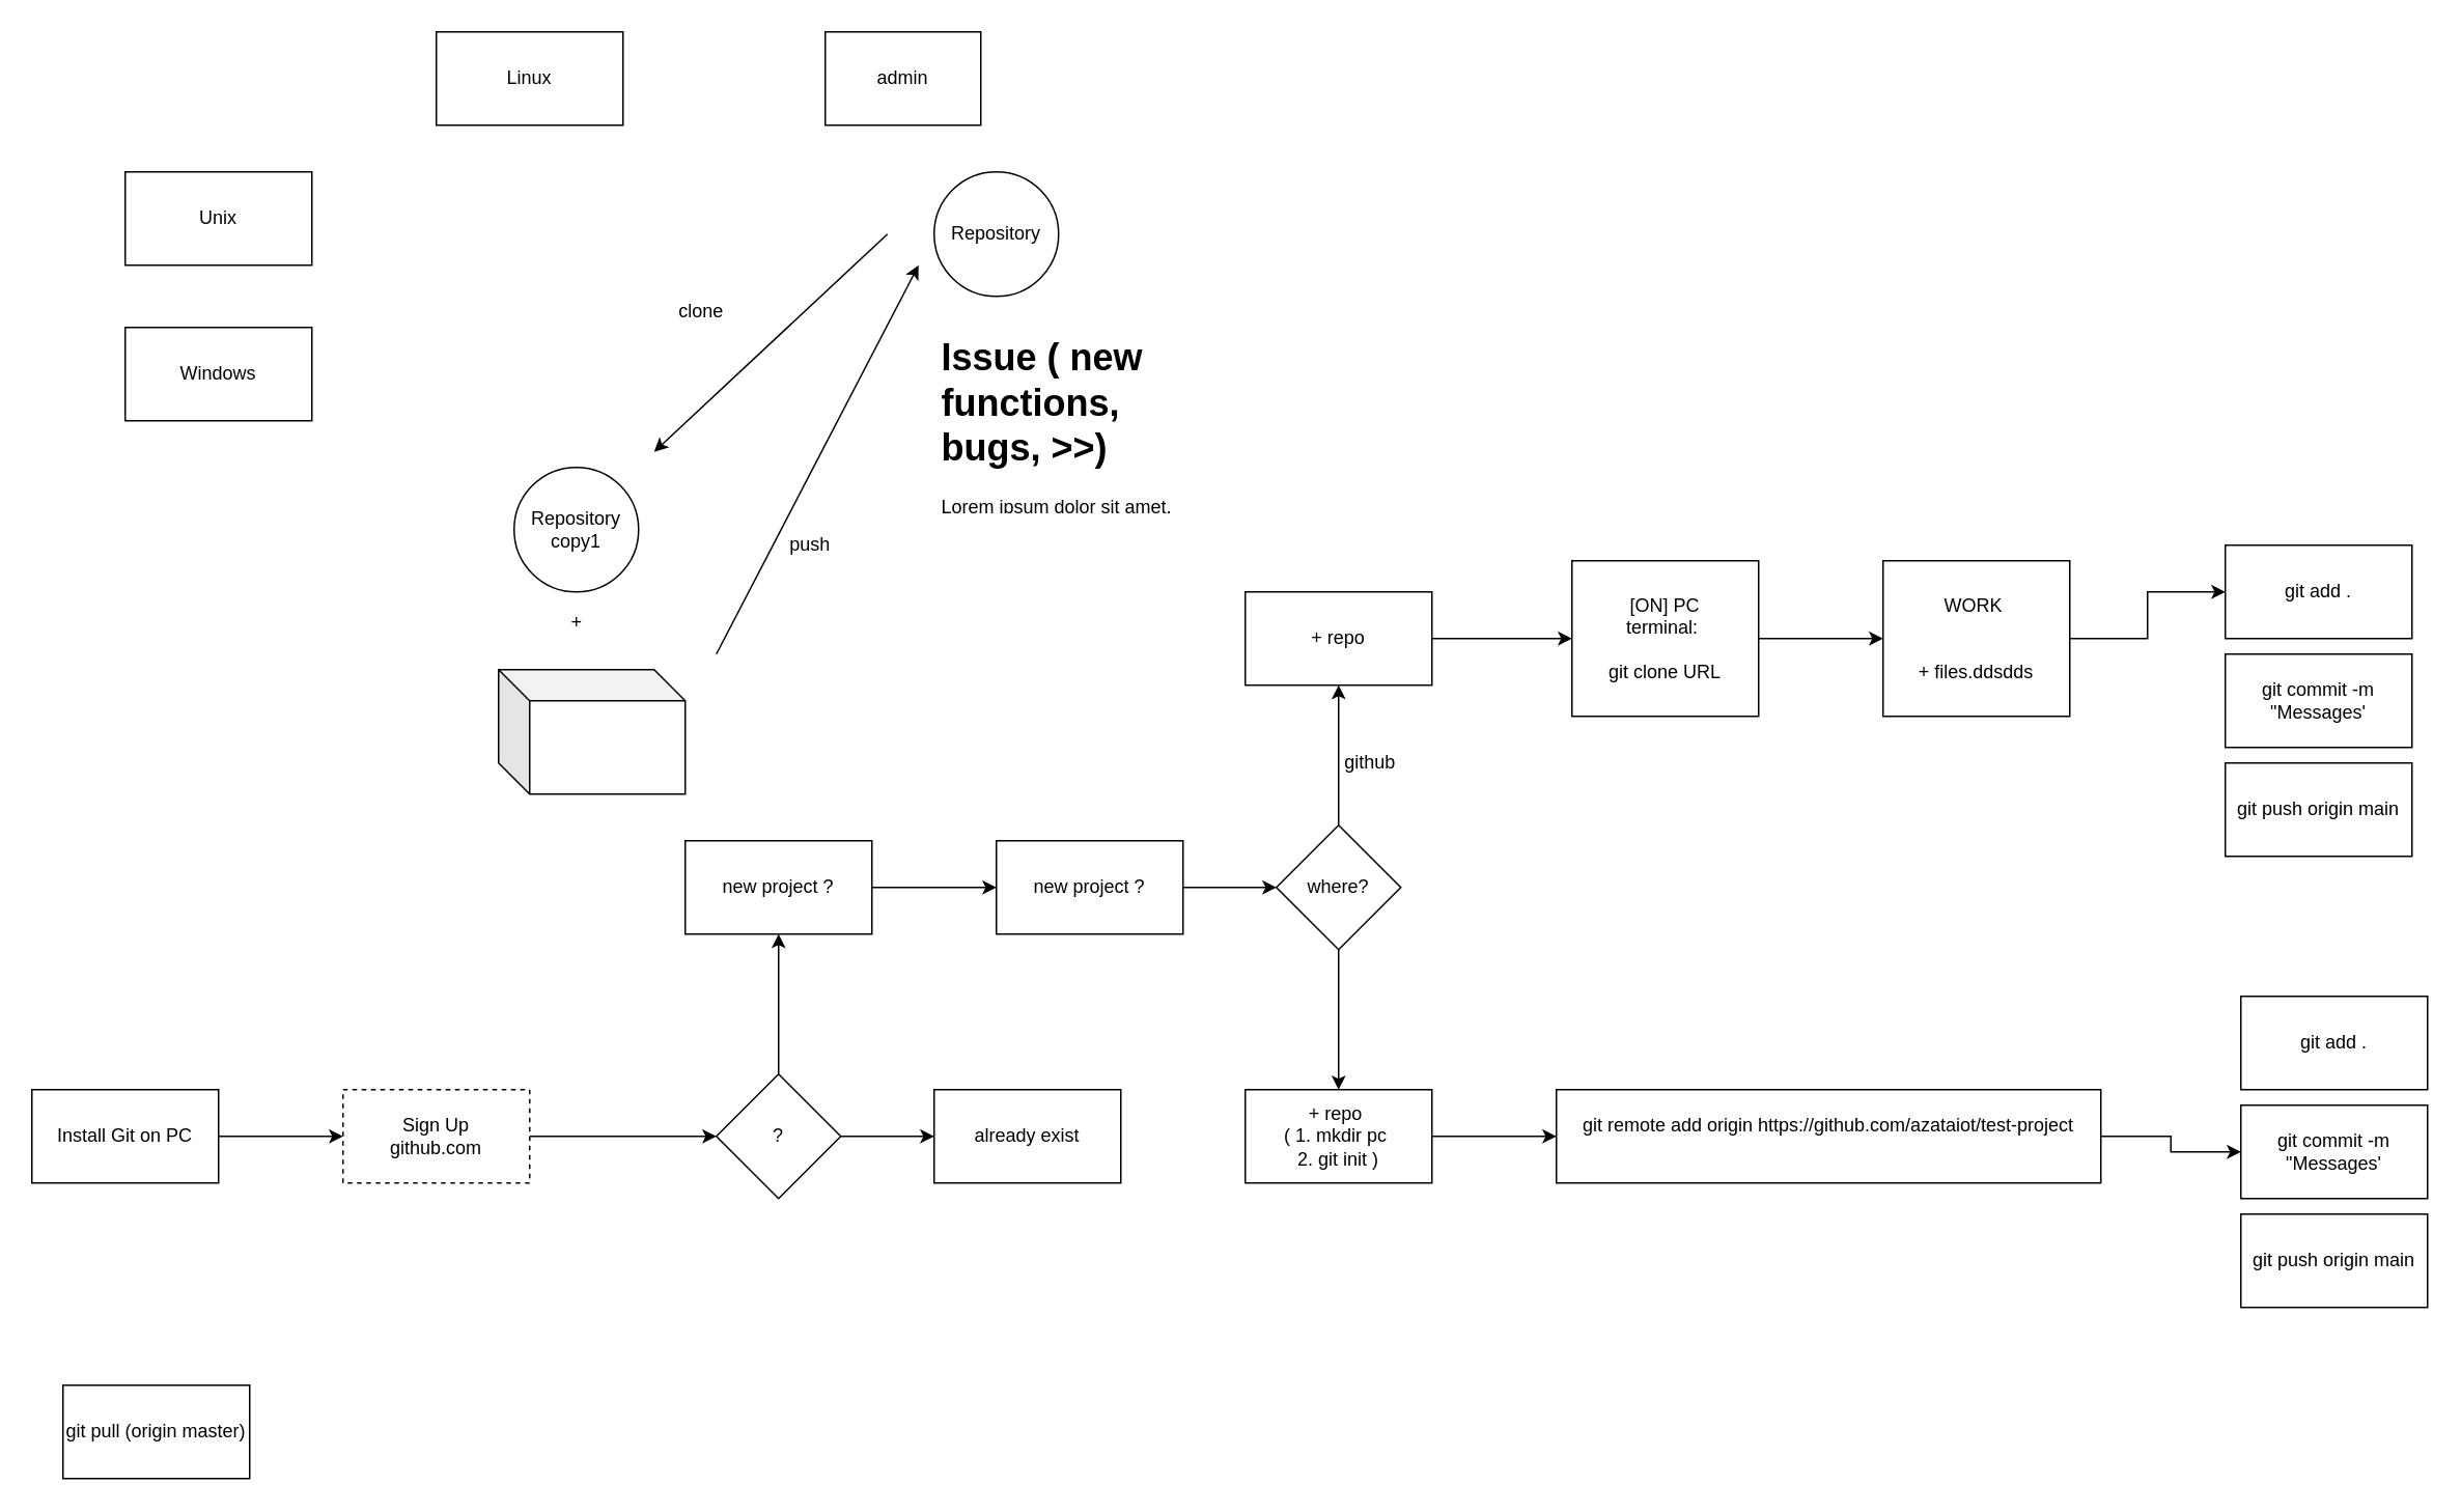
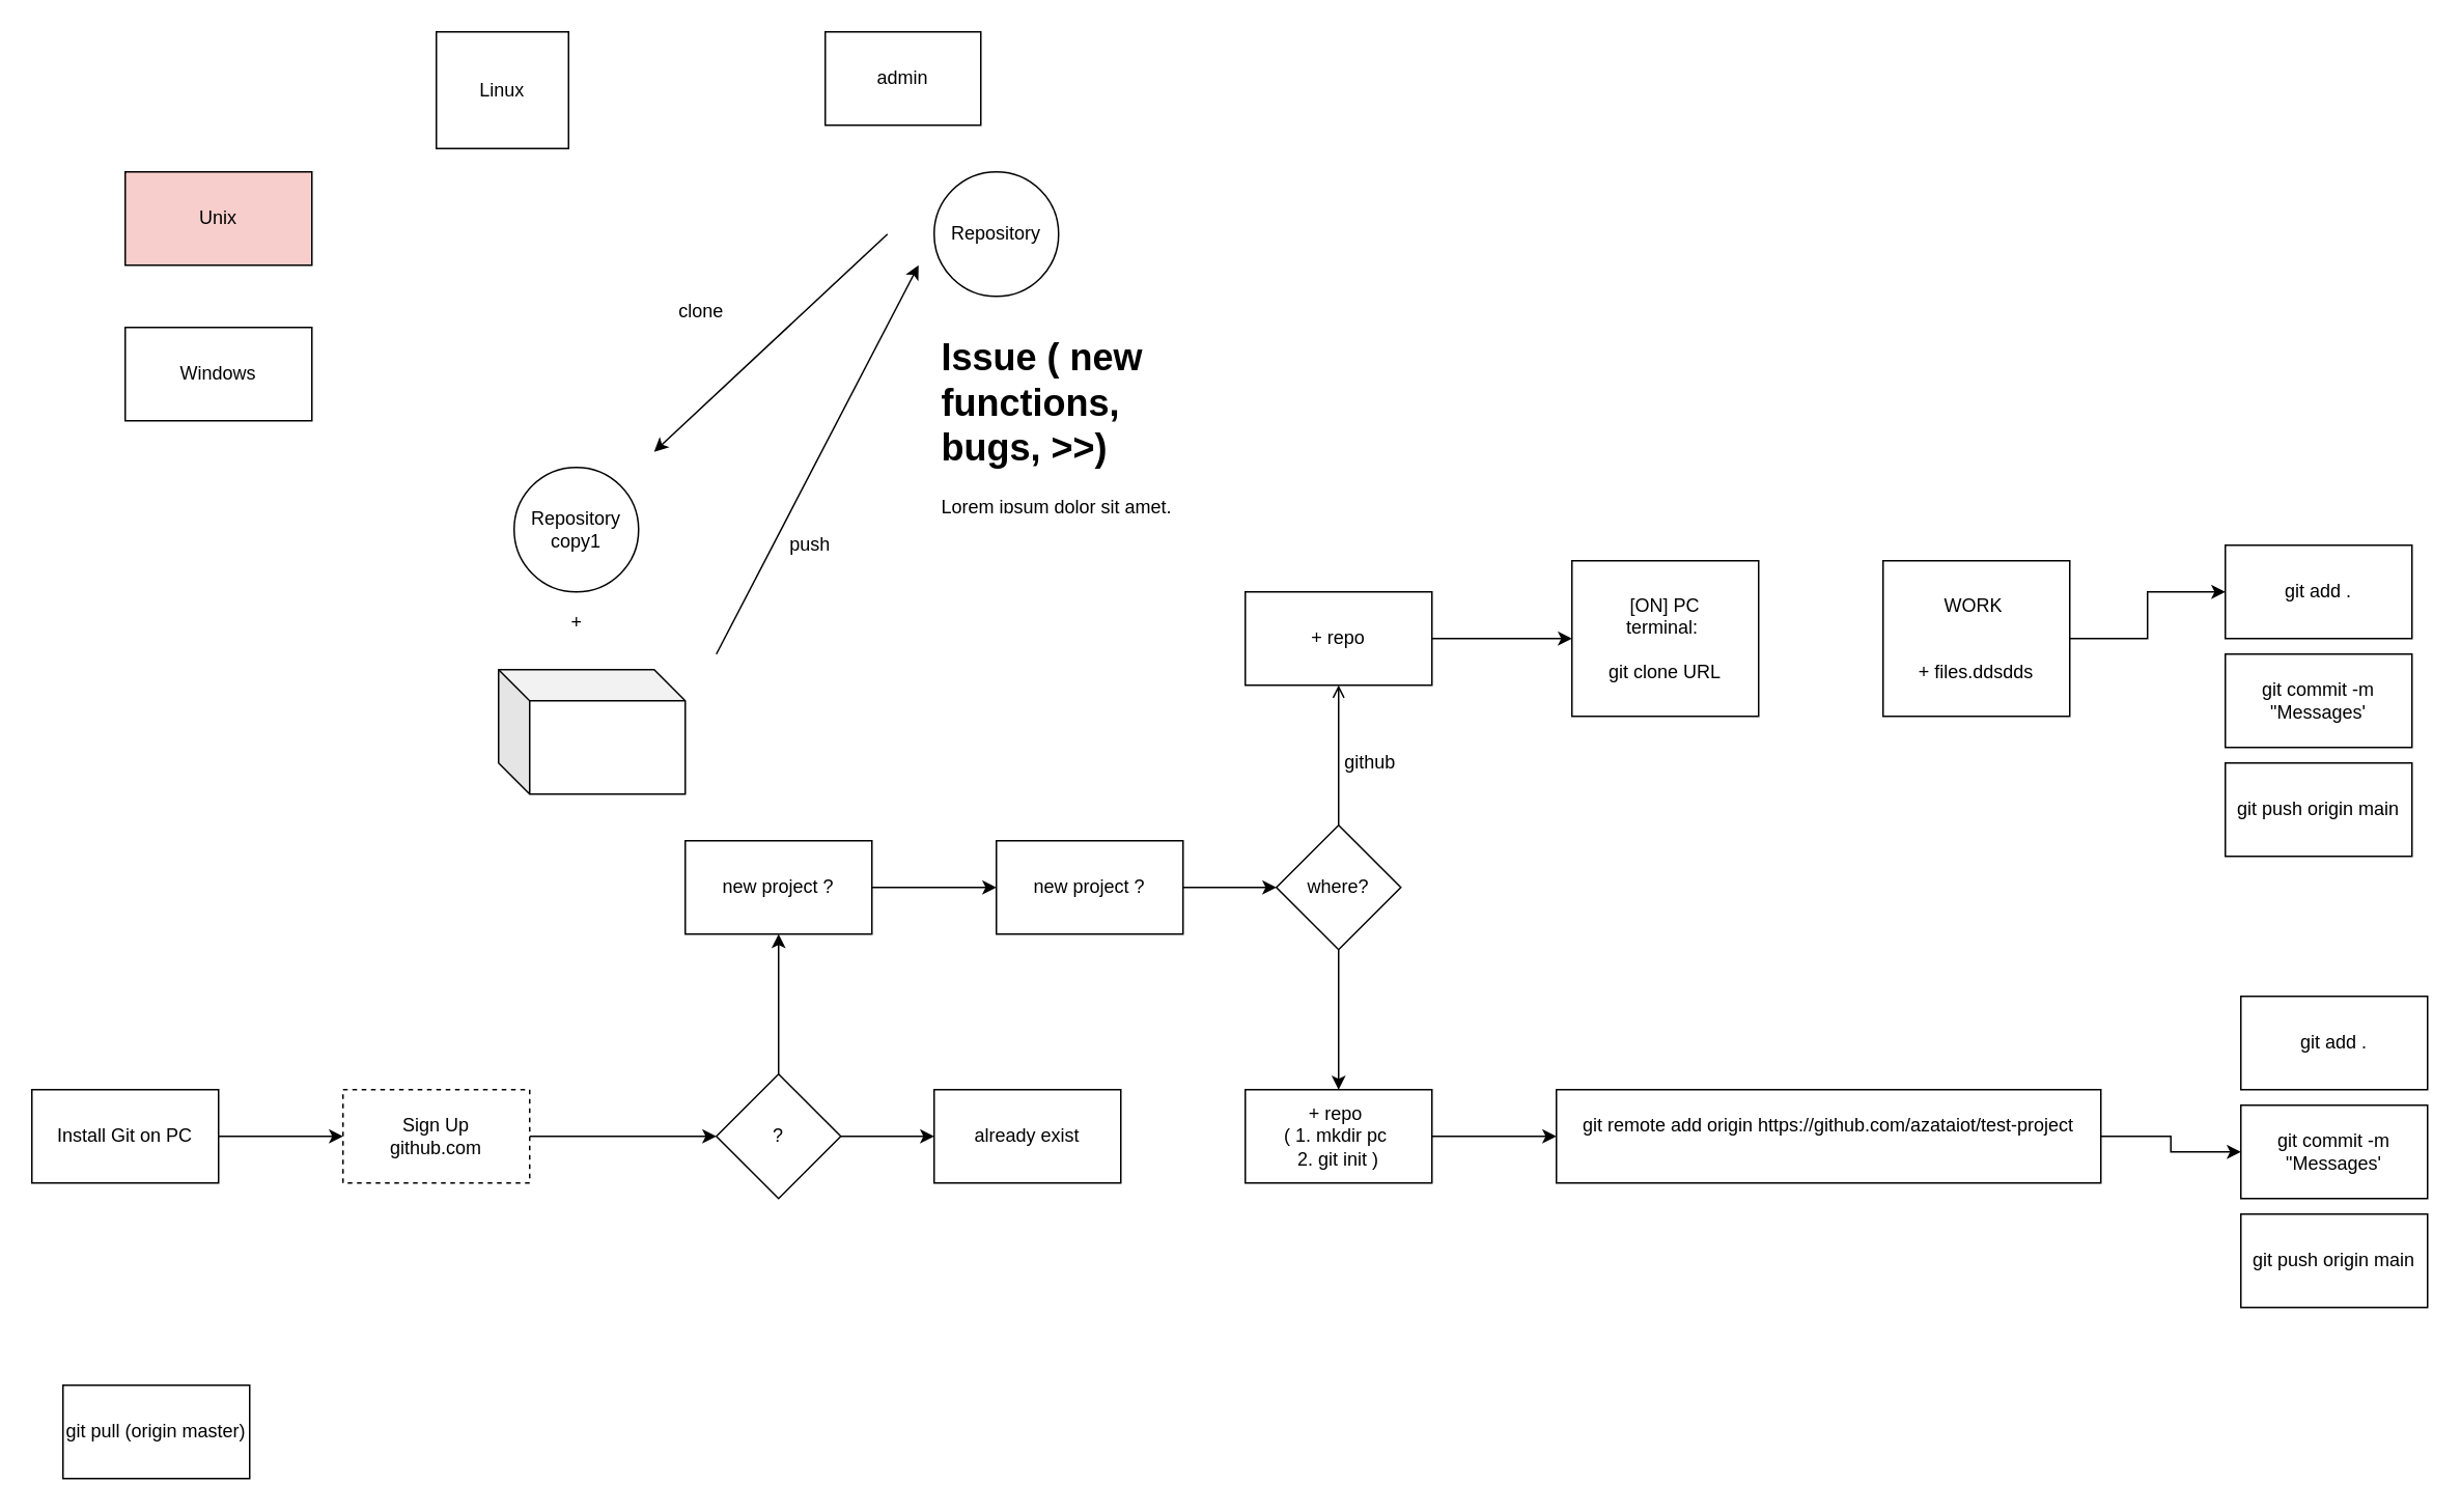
  <mxCell id="0" />
  <mxCell id="1" parent="0" />
- <mxCell id="2" value="Unix" style="rounded=0;whiteSpace=wrap;html=1;" vertex="1" parent="1"><mxGeometry x="80" y="110" width="120" height="60" as="geometry" /></mxCell>
+ <mxCell id="2" value="Unix" style="rounded=0;whiteSpace=wrap;html=1;fillColor=#f8cecc;" vertex="1" parent="1"><mxGeometry x="80" y="110" width="120" height="60" as="geometry" /></mxCell>
  <mxCell id="3" value="Windows" style="rounded=0;whiteSpace=wrap;html=1;" vertex="1" parent="1"><mxGeometry x="80" y="210" width="120" height="60" as="geometry" /></mxCell>
- <mxCell id="4" value="Linux" style="rounded=0;whiteSpace=wrap;html=1;" vertex="1" parent="1"><mxGeometry x="280" y="20" width="120" height="60" as="geometry" /></mxCell>
+ <mxCell id="4" value="Linux" style="rounded=0;whiteSpace=wrap;html=1;" vertex="1" parent="1"><mxGeometry x="280" y="20" width="85" height="75" as="geometry" /></mxCell>
  <mxCell id="5" value="Repository" style="ellipse;whiteSpace=wrap;html=1;aspect=fixed;" vertex="1" parent="1"><mxGeometry x="600" y="110" width="80" height="80" as="geometry" /></mxCell>
  <mxCell id="6" value="admin" style="rounded=0;whiteSpace=wrap;html=1;" vertex="1" parent="1"><mxGeometry x="530" y="20" width="100" height="60" as="geometry" /></mxCell>
  <mxCell id="7" value="&lt;h1&gt;Issue ( new functions, bugs, &amp;gt;&amp;gt;)&lt;/h1&gt;&lt;p&gt;Lorem ipsum dolor sit amet, consectetur adipisicing elit, sed do eiusmod tempor incididunt ut labore et dolore magna aliqua.&lt;/p&gt;" style="text;html=1;strokeColor=none;fillColor=none;spacing=5;spacingTop=-20;whiteSpace=wrap;overflow=hidden;rounded=0;" vertex="1" parent="1"><mxGeometry x="600" y="210" width="190" height="120" as="geometry" /></mxCell>
  <mxCell id="8" value="" style="endArrow=classic;html=1;" edge="1" parent="1"><mxGeometry width="50" height="50" relative="1" as="geometry"><mxPoint x="570" y="150" as="sourcePoint" /><mxPoint x="420" y="290" as="targetPoint" /></mxGeometry></mxCell>
  <mxCell id="9" value="clone" style="text;html=1;align=center;verticalAlign=middle;resizable=0;points=[];autosize=1;strokeColor=none;" vertex="1" parent="1"><mxGeometry x="430" y="190" width="40" height="20" as="geometry" /></mxCell>
  <mxCell id="10" value="" style="group" vertex="1" connectable="0" parent="1"><mxGeometry x="320" y="300" width="120" height="210" as="geometry" /></mxCell>
  <mxCell id="11" value="Repository copy1" style="ellipse;whiteSpace=wrap;html=1;aspect=fixed;" vertex="1" parent="10"><mxGeometry x="10" width="80" height="80" as="geometry" /></mxCell>
  <mxCell id="12" value="" style="shape=cube;whiteSpace=wrap;html=1;boundedLbl=1;backgroundOutline=1;darkOpacity=0.05;darkOpacity2=0.1;" vertex="1" parent="10"><mxGeometry y="130" width="120" height="80" as="geometry" /></mxCell>
  <mxCell id="13" value="+" style="text;html=1;align=center;verticalAlign=middle;resizable=0;points=[];autosize=1;strokeColor=none;" vertex="1" parent="10"><mxGeometry x="40" y="90" width="20" height="20" as="geometry" /></mxCell>
  <mxCell id="14" value="" style="endArrow=classic;html=1;" edge="1" parent="1"><mxGeometry width="50" height="50" relative="1" as="geometry"><mxPoint x="460" y="420" as="sourcePoint" /><mxPoint x="590" y="170" as="targetPoint" /></mxGeometry></mxCell>
  <mxCell id="15" value="push" style="text;html=1;align=center;verticalAlign=middle;resizable=0;points=[];autosize=1;strokeColor=none;" vertex="1" parent="1"><mxGeometry x="500" y="340" width="40" height="20" as="geometry" /></mxCell>
  <mxCell id="16" value="" style="edgeStyle=orthogonalEdgeStyle;rounded=0;orthogonalLoop=1;jettySize=auto;html=1;" edge="1" parent="1" source="17" target="19"><mxGeometry relative="1" as="geometry" /></mxCell>
  <mxCell id="17" value="Install Git on PC" style="rounded=0;whiteSpace=wrap;html=1;" vertex="1" parent="1"><mxGeometry x="20" y="700" width="120" height="60" as="geometry" /></mxCell>
  <mxCell id="18" value="" style="edgeStyle=orthogonalEdgeStyle;rounded=0;orthogonalLoop=1;jettySize=auto;html=1;" edge="1" parent="1" source="19"><mxGeometry relative="1" as="geometry"><mxPoint x="460" y="730" as="targetPoint" /></mxGeometry></mxCell>
  <mxCell id="19" value="Sign Up&lt;br&gt;github.com" style="rounded=0;whiteSpace=wrap;html=1;dashed=1;" vertex="1" parent="1"><mxGeometry x="220" y="700" width="120" height="60" as="geometry" /></mxCell>
  <mxCell id="20" value="" style="edgeStyle=orthogonalEdgeStyle;rounded=0;orthogonalLoop=1;jettySize=auto;html=1;" edge="1" parent="1" source="22" target="24"><mxGeometry relative="1" as="geometry" /></mxCell>
  <mxCell id="21" value="" style="edgeStyle=orthogonalEdgeStyle;rounded=0;orthogonalLoop=1;jettySize=auto;html=1;" edge="1" parent="1" source="22" target="25"><mxGeometry relative="1" as="geometry" /></mxCell>
  <mxCell id="22" value="?" style="rhombus;whiteSpace=wrap;html=1;" vertex="1" parent="1"><mxGeometry x="460" y="690" width="80" height="80" as="geometry" /></mxCell>
  <mxCell id="23" value="" style="edgeStyle=orthogonalEdgeStyle;rounded=0;orthogonalLoop=1;jettySize=auto;html=1;" edge="1" parent="1" source="24" target="27"><mxGeometry relative="1" as="geometry" /></mxCell>
  <mxCell id="24" value="new project ?" style="whiteSpace=wrap;html=1;" vertex="1" parent="1"><mxGeometry x="440" y="540" width="120" height="60" as="geometry" /></mxCell>
  <mxCell id="25" value="already exist" style="whiteSpace=wrap;html=1;" vertex="1" parent="1"><mxGeometry x="600" y="700" width="120" height="60" as="geometry" /></mxCell>
  <mxCell id="26" value="" style="edgeStyle=orthogonalEdgeStyle;rounded=0;orthogonalLoop=1;jettySize=auto;html=1;" edge="1" parent="1" source="27" target="30"><mxGeometry relative="1" as="geometry" /></mxCell>
  <mxCell id="27" value="new project ?" style="whiteSpace=wrap;html=1;" vertex="1" parent="1"><mxGeometry x="640" y="540" width="120" height="60" as="geometry" /></mxCell>
- <mxCell id="28" value="" style="edgeStyle=orthogonalEdgeStyle;rounded=0;orthogonalLoop=1;jettySize=auto;html=1;" edge="1" parent="1" source="30" target="32"><mxGeometry relative="1" as="geometry" /></mxCell>
+ <mxCell id="28" value="" style="edgeStyle=orthogonalEdgeStyle;rounded=0;orthogonalLoop=1;jettySize=auto;html=1;endArrow=open;" edge="1" parent="1" source="30" target="32"><mxGeometry relative="1" as="geometry" /></mxCell>
  <mxCell id="29" value="" style="edgeStyle=orthogonalEdgeStyle;rounded=0;orthogonalLoop=1;jettySize=auto;html=1;" edge="1" parent="1" source="30" target="39"><mxGeometry relative="1" as="geometry" /></mxCell>
  <mxCell id="30" value="where?" style="rhombus;whiteSpace=wrap;html=1;" vertex="1" parent="1"><mxGeometry x="820" y="530" width="80" height="80" as="geometry" /></mxCell>
  <mxCell id="31" value="" style="edgeStyle=orthogonalEdgeStyle;rounded=0;orthogonalLoop=1;jettySize=auto;html=1;" edge="1" parent="1" source="32" target="35"><mxGeometry relative="1" as="geometry" /></mxCell>
  <mxCell id="32" value="+ repo" style="whiteSpace=wrap;html=1;" vertex="1" parent="1"><mxGeometry x="800" y="380" width="120" height="60" as="geometry" /></mxCell>
  <mxCell id="33" value="github" style="text;html=1;align=center;verticalAlign=middle;resizable=0;points=[];autosize=1;strokeColor=none;" vertex="1" parent="1"><mxGeometry x="855" y="480" width="50" height="20" as="geometry" /></mxCell>
- <mxCell id="34" value="" style="edgeStyle=orthogonalEdgeStyle;rounded=0;orthogonalLoop=1;jettySize=auto;html=1;" edge="1" parent="1" source="35" target="37"><mxGeometry relative="1" as="geometry" /></mxCell>
  <mxCell id="35" value="[ON] PC&lt;br&gt;terminal:&amp;nbsp;&lt;br&gt;&lt;br&gt;git clone URL" style="whiteSpace=wrap;html=1;" vertex="1" parent="1"><mxGeometry x="1010" y="360" width="120" height="100" as="geometry" /></mxCell>
  <mxCell id="36" value="" style="edgeStyle=orthogonalEdgeStyle;rounded=0;orthogonalLoop=1;jettySize=auto;html=1;" edge="1" parent="1" source="37" target="43"><mxGeometry relative="1" as="geometry" /></mxCell>
  <mxCell id="37" value="WORK&amp;nbsp;&lt;br&gt;&lt;br&gt;&lt;br&gt;+ files.ddsdds" style="whiteSpace=wrap;html=1;" vertex="1" parent="1"><mxGeometry x="1210" y="360" width="120" height="100" as="geometry" /></mxCell>
  <mxCell id="38" value="" style="edgeStyle=orthogonalEdgeStyle;rounded=0;orthogonalLoop=1;jettySize=auto;html=1;" edge="1" parent="1" source="39" target="41"><mxGeometry relative="1" as="geometry" /></mxCell>
  <mxCell id="39" value="+ repo&amp;nbsp;&lt;br&gt;( 1. mkdir pc&amp;nbsp;&lt;br&gt;2. git init )" style="whiteSpace=wrap;html=1;" vertex="1" parent="1"><mxGeometry x="800" y="700" width="120" height="60" as="geometry" /></mxCell>
  <mxCell id="40" style="edgeStyle=orthogonalEdgeStyle;rounded=0;orthogonalLoop=1;jettySize=auto;html=1;" edge="1" parent="1" source="41" target="48"><mxGeometry relative="1" as="geometry" /></mxCell>
  <mxCell id="41" value="git remote add origin https://github.com/azataiot/test-project&lt;br&gt;&amp;nbsp;&amp;nbsp;" style="whiteSpace=wrap;html=1;" vertex="1" parent="1"><mxGeometry x="1000" y="700" width="350" height="60" as="geometry" /></mxCell>
  <mxCell id="42" value="" style="group" vertex="1" connectable="0" parent="1"><mxGeometry x="1430" y="350" width="120" height="200" as="geometry" /></mxCell>
  <mxCell id="43" value="git add ." style="whiteSpace=wrap;html=1;" vertex="1" parent="42"><mxGeometry width="120" height="60" as="geometry" /></mxCell>
  <mxCell id="44" value="git commit -m &quot;Messages'" style="whiteSpace=wrap;html=1;" vertex="1" parent="42"><mxGeometry y="70" width="120" height="60" as="geometry" /></mxCell>
  <mxCell id="45" value="git push origin main" style="whiteSpace=wrap;html=1;" vertex="1" parent="42"><mxGeometry y="140" width="120" height="60" as="geometry" /></mxCell>
  <mxCell id="46" value="" style="group" vertex="1" connectable="0" parent="1"><mxGeometry x="1440" y="640" width="120" height="200" as="geometry" /></mxCell>
  <mxCell id="47" value="git add ." style="whiteSpace=wrap;html=1;" vertex="1" parent="46"><mxGeometry width="120" height="60" as="geometry" /></mxCell>
  <mxCell id="48" value="git commit -m &quot;Messages'" style="whiteSpace=wrap;html=1;" vertex="1" parent="46"><mxGeometry y="70" width="120" height="60" as="geometry" /></mxCell>
  <mxCell id="49" value="git push origin main" style="whiteSpace=wrap;html=1;" vertex="1" parent="46"><mxGeometry y="140" width="120" height="60" as="geometry" /></mxCell>
  <mxCell id="50" value="git pull (origin master)" style="rounded=0;whiteSpace=wrap;html=1;" vertex="1" parent="1"><mxGeometry x="40" y="890" width="120" height="60" as="geometry" /></mxCell>
